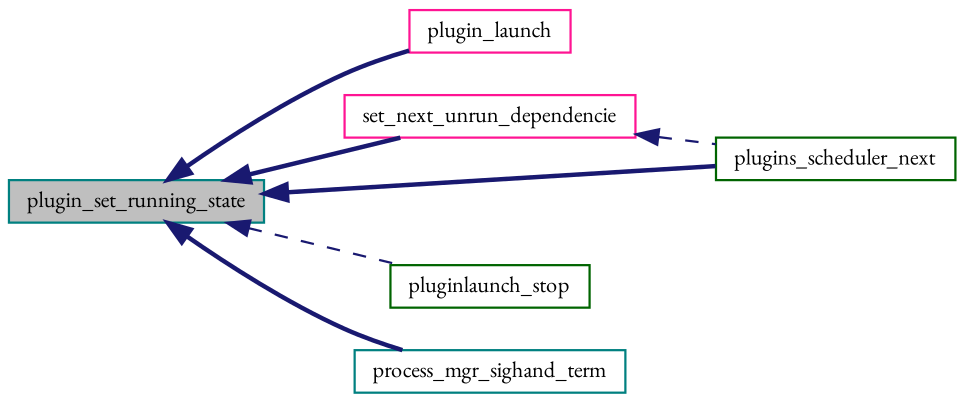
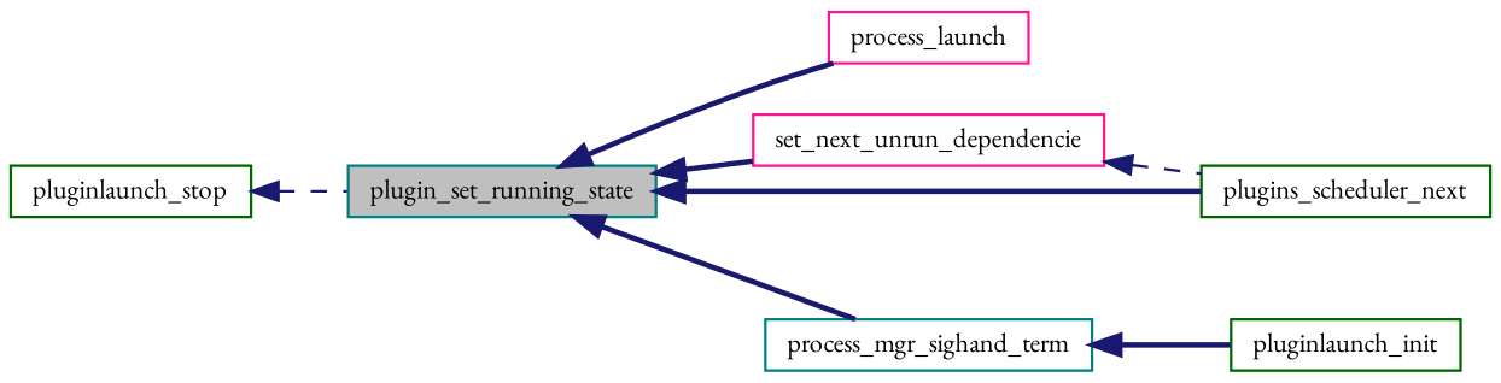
  digraph {
    fontname="EB Garamond"
    rankdir=LR
    node [color=darkgreen fontname="EB Garamond" fontsize=10 shape=record]
    edge [color=midnightblue dir=back fontname="EB Garamond" fontsize=10 labelfontname=FreeSans labelfontsize=10 style=bold]
    n1 [color=teal fillcolor=grey75 fontcolor=black height=0.2 label=plugin_set_running_state style=filled width=0.4]
-   n2 [color=deeppink height=0.2 label=plugin_launch width=0.4]
+   n2 [color=deeppink height=0.2 label=process_launch width=0.4]
    n3 [color=deeppink height=0.2 label=set_next_unrun_dependencie width=0.4]
    n4 [height=0.2 label=plugins_scheduler_next width=0.4]
    n5 [height=0.2 label=pluginlaunch_stop width=0.4]
    n6 [color=teal height=0.2 label=process_mgr_sighand_term width=0.4]
+   n7 [height=0.2 label=pluginlaunch_init width=0.4]
    n1 -> n2
    n1 -> n3
    n1 -> n4
-   n1 -> n5 [style=dashed]
+   n5 -> n1 [style=dashed]
    n1 -> n6
    n3 -> n4 [style=dashed]
+   n6 -> n7
  }
